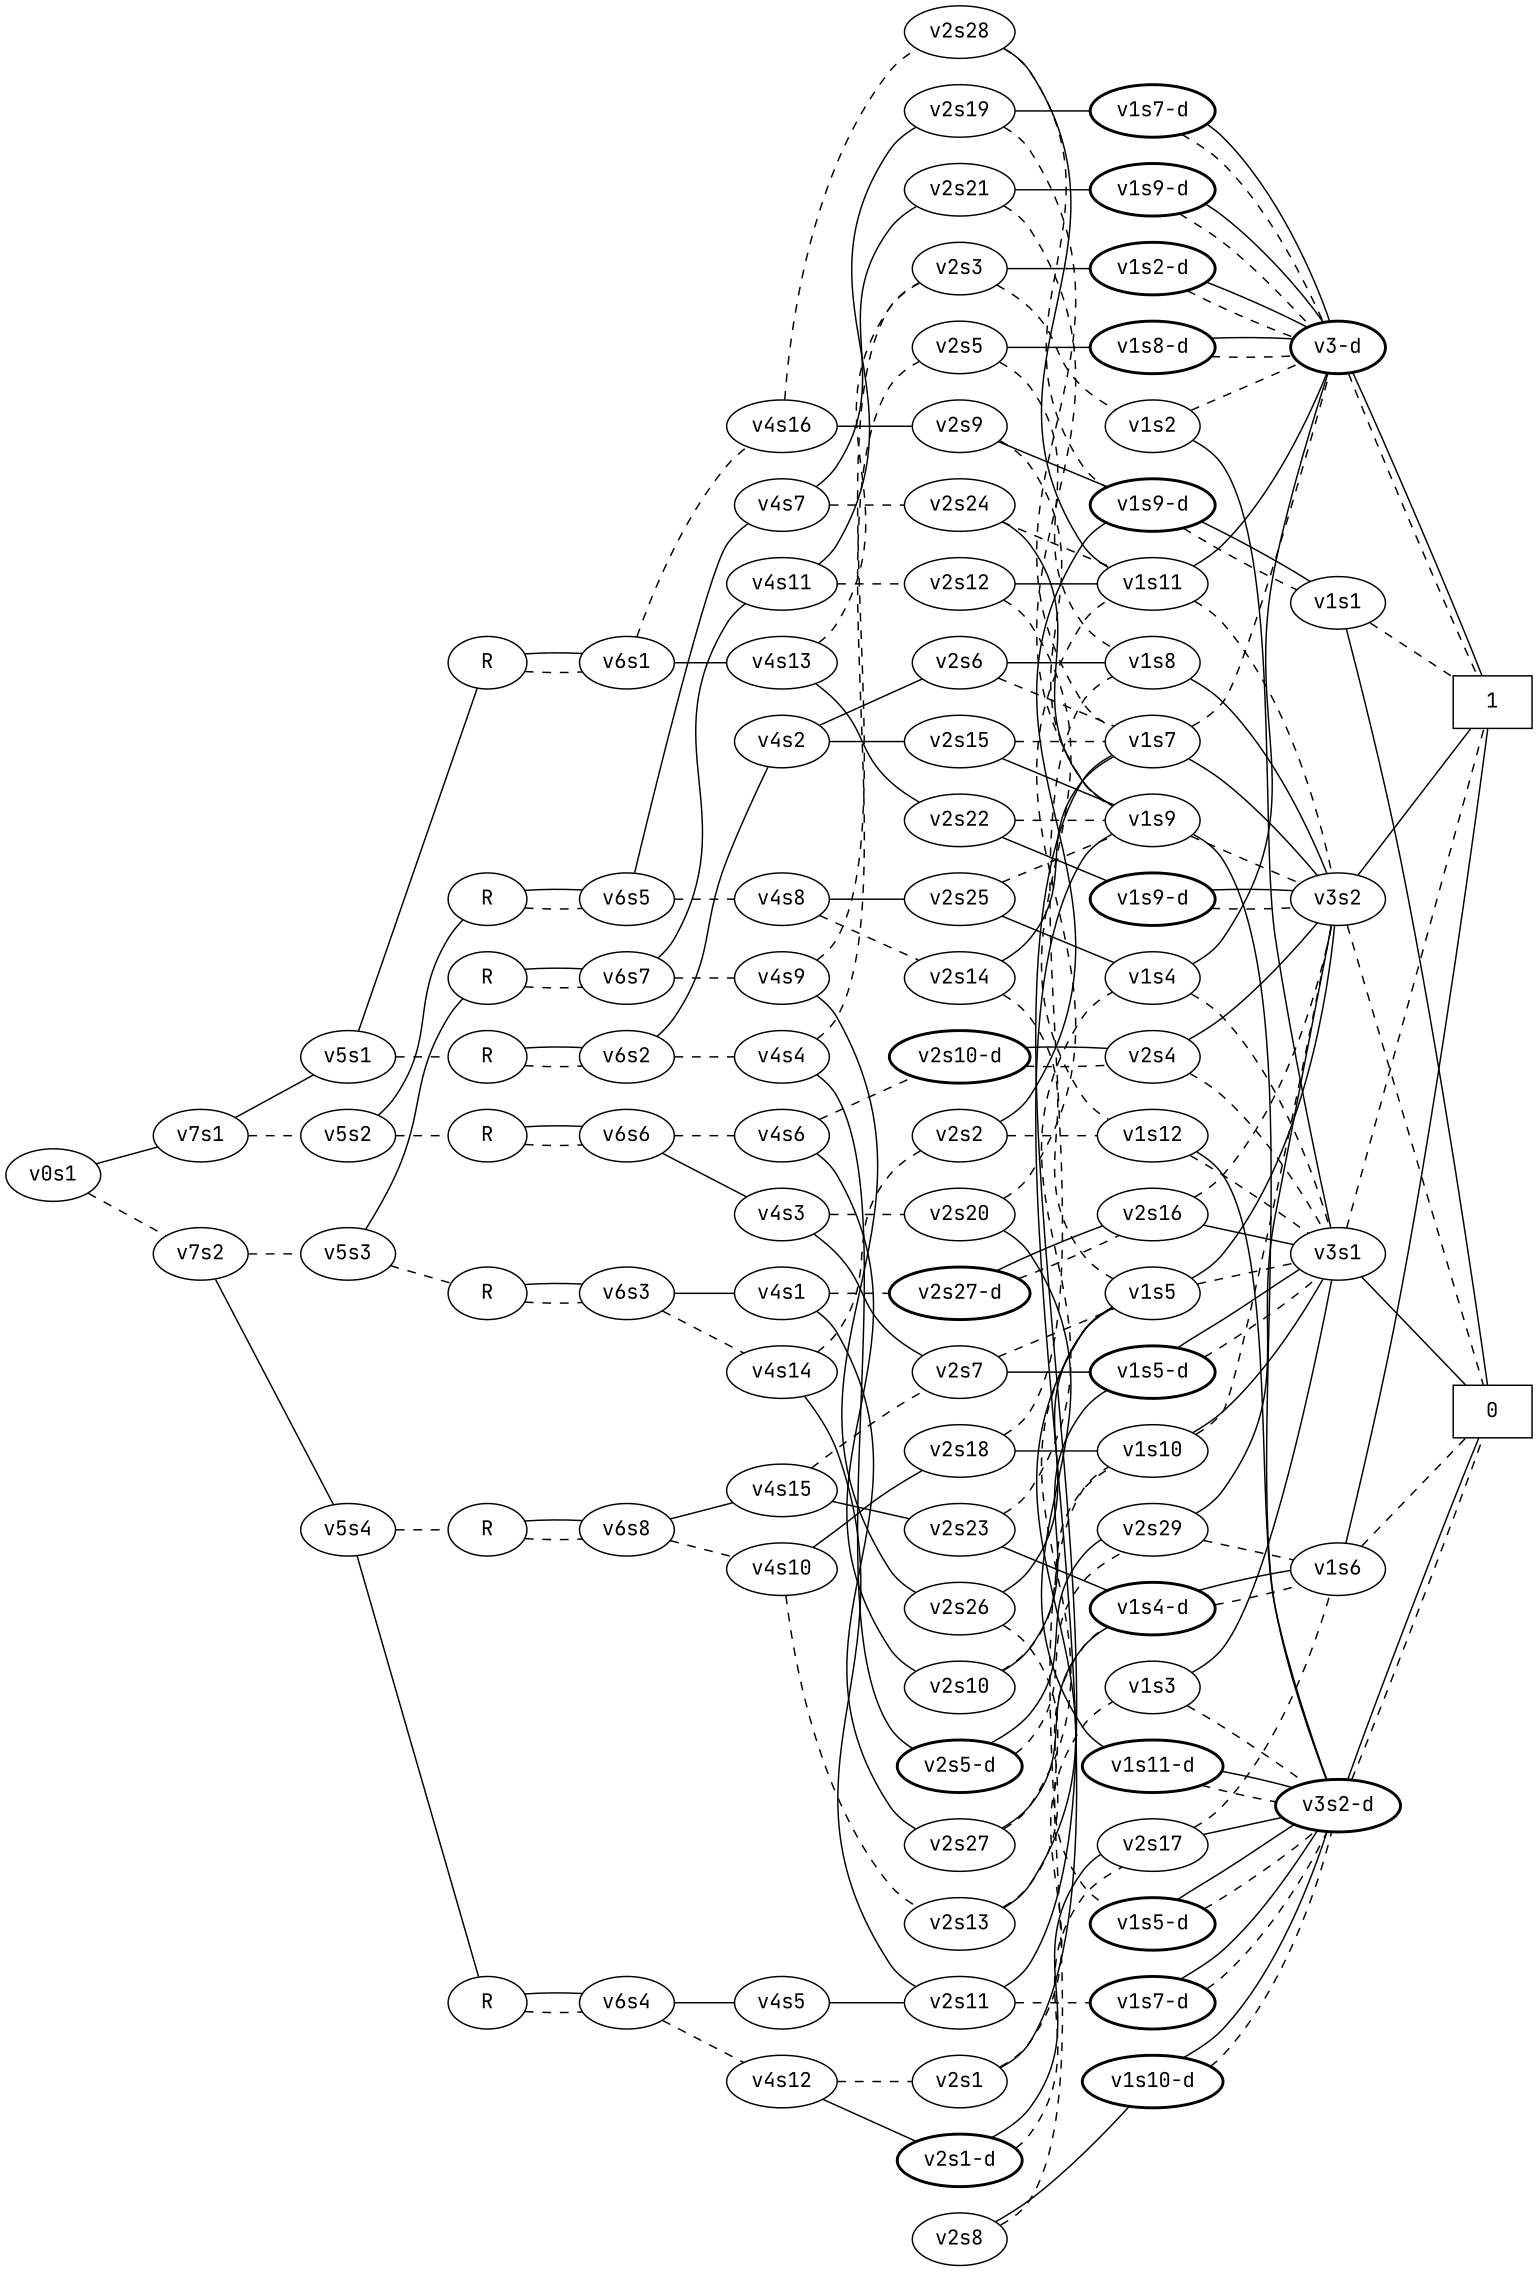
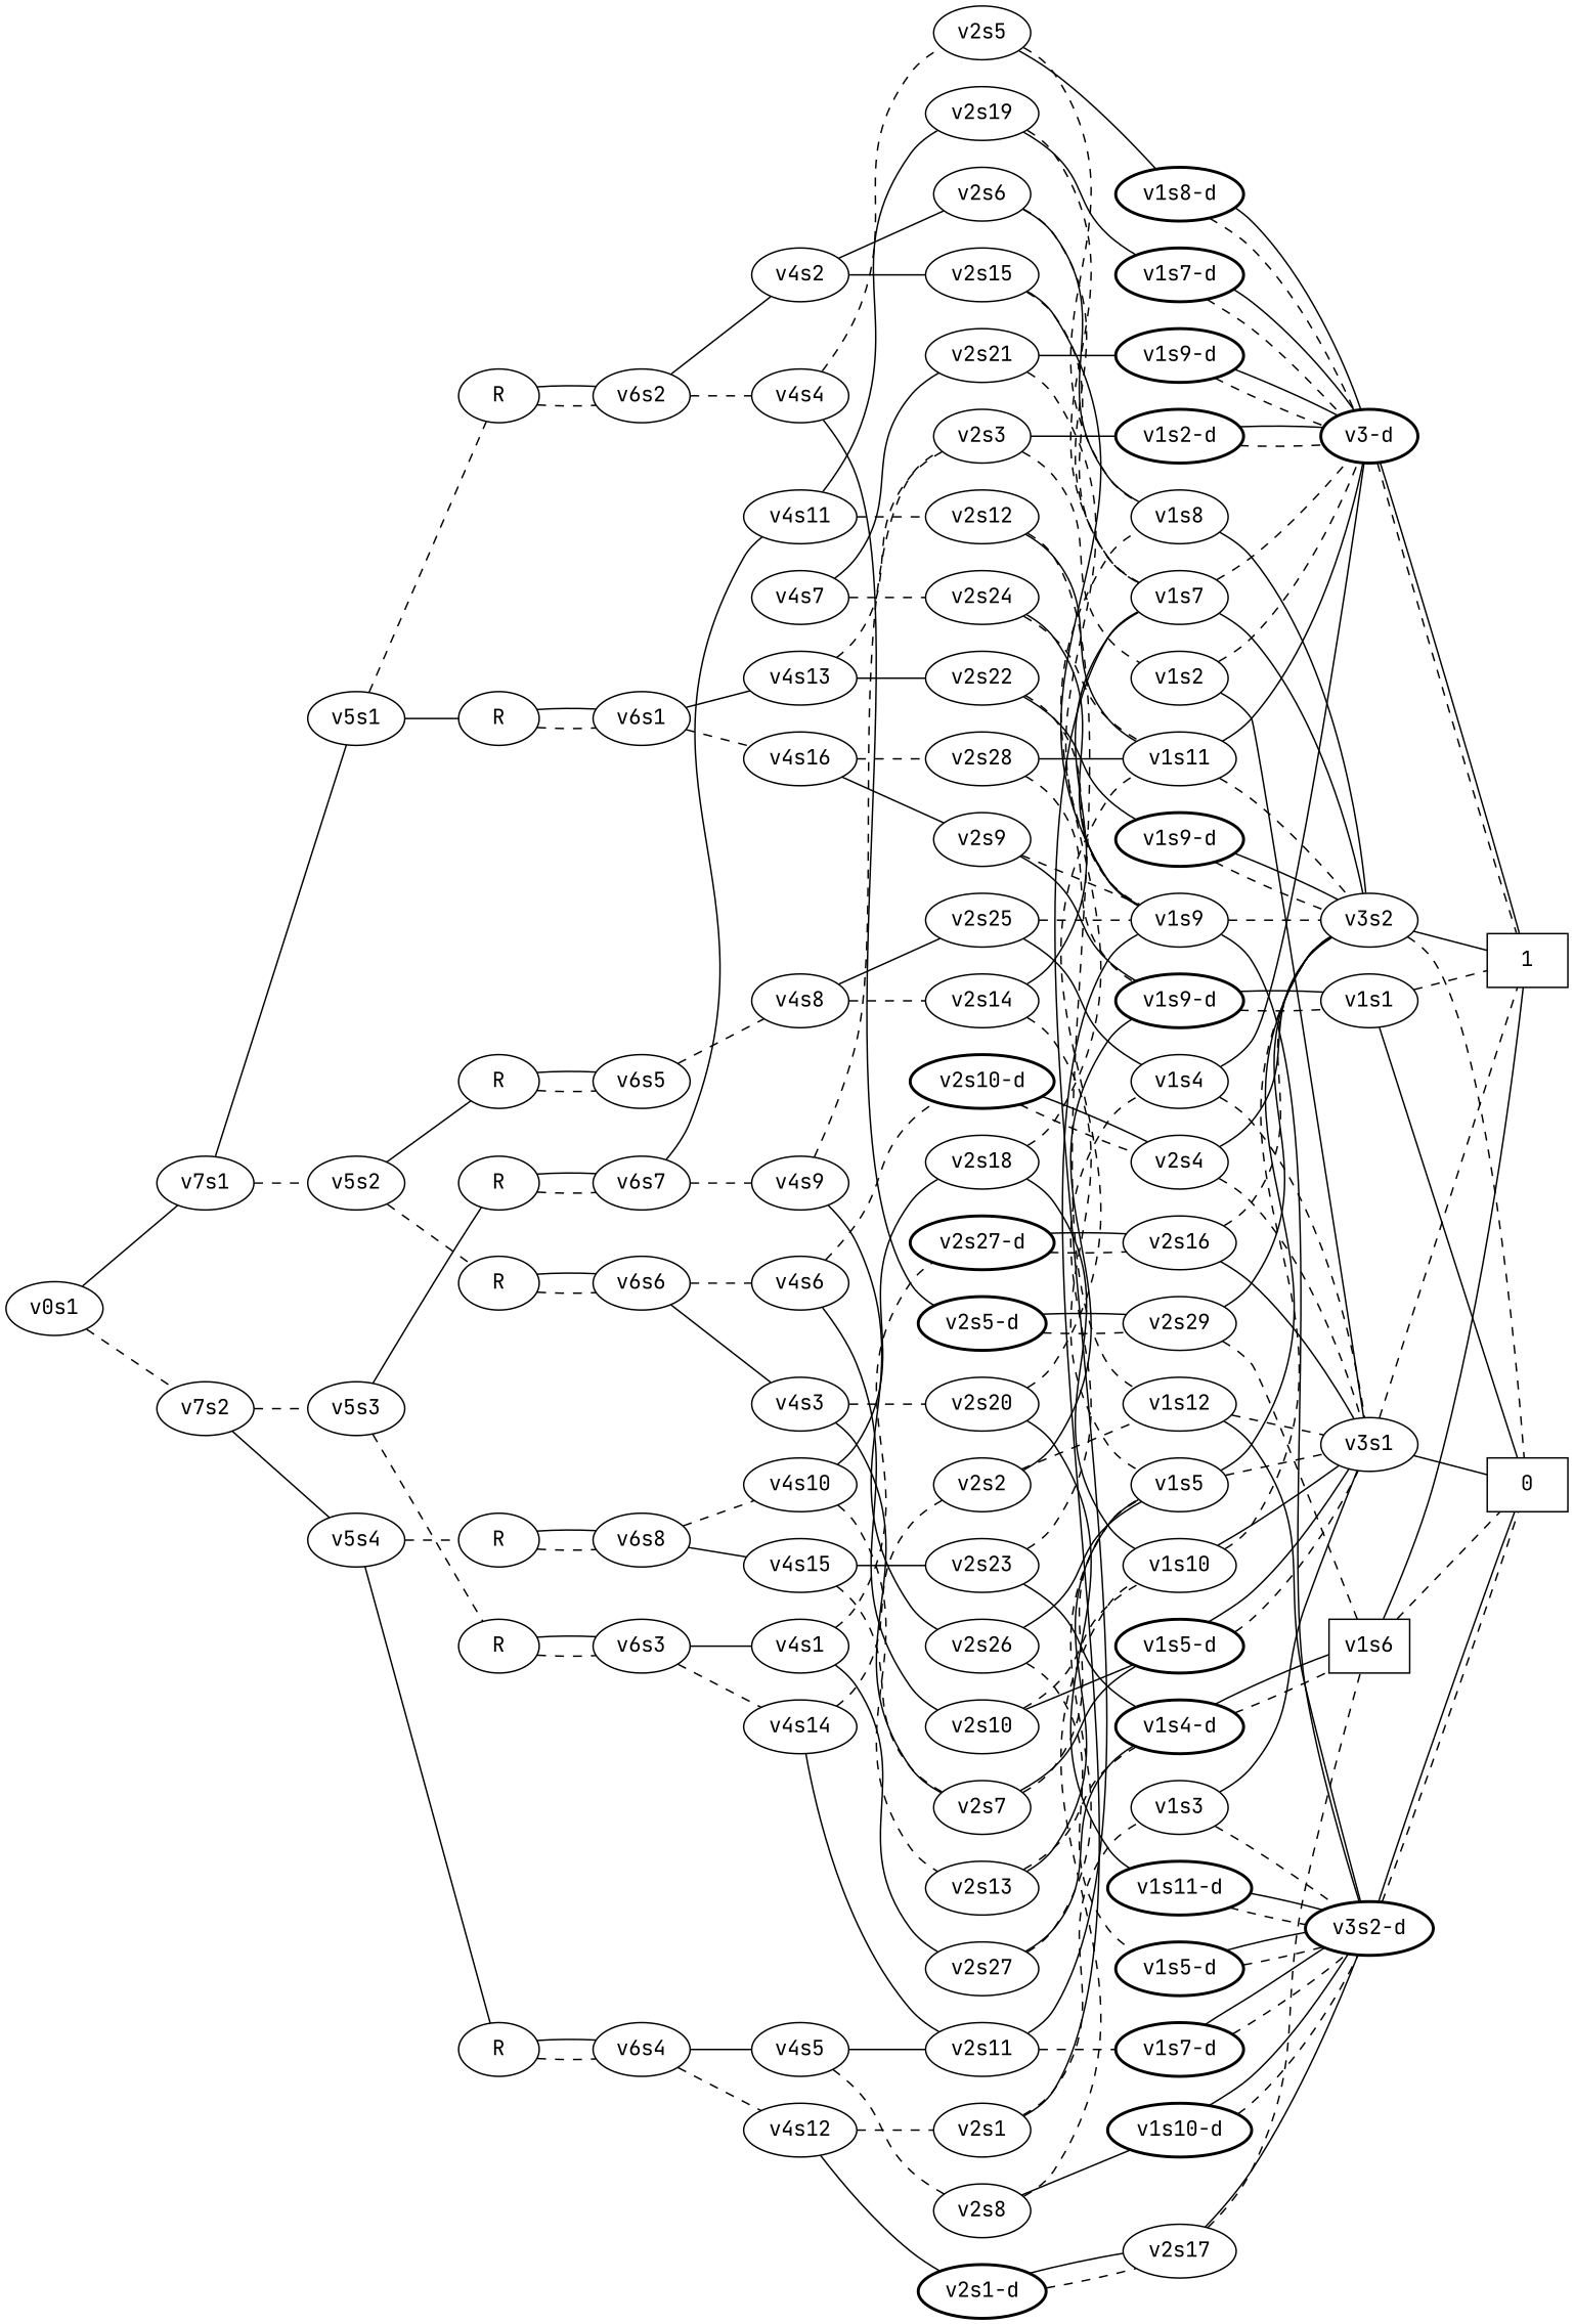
  graph {
    fontname="JetBrains Mono"
    rankdir=LR
    node [fontname="JetBrains Mono"]
    edge [fontname="JetBrains Mono" style=solid]
    n1 [label=v0s1]
    n2 [label=v7s1]
    n3 [label=v7s2]
    n4 [label=v5s1]
    n5 [label=v5s2]
    n6 [label=v5s4]
    n7 [label=v5s3]
    n8 [label=R]
    n9 [label=R]
    n10 [label=R]
    n11 [label=R]
    n12 [label=R]
    n13 [label=R]
    n14 [label=R]
    n15 [label=R]
    n16 [label=v6s1]
    n17 [label=v6s2]
    n18 [label=v6s5]
    n19 [label=v6s6]
    n20 [label=v4s13]
    n21 [label=v4s16]
    n22 [label=v4s2]
    n23 [label=v4s4]
    n24 [label=v2s22]
    n25 [label=v2s3]
    n26 [label=v2s9]
    n27 [label=v2s28]
    n28 [label="v1s9-d" style=bold]
    n29 [label=v1s9]
    n30 [label="v1s2-d" style=bold]
    n31 [label=v1s2]
    n32 [label="v1s9-d" style=bold]
    n33 [label=v1s11]
    n34 [label=v3s2]
    n35 [label="v3s2-d" style=bold]
    n36 [label="v3-d" style=bold]
    n37 [label=v3s1]
    n38 [label=1 shape=box]
    n39 [label=0 shape=box]
    n40 [label=v1s1]
    n41 [label=v2s6]
    n42 [label=v2s15]
    n43 [label="v2s5-d" style=bold]
    n44 [label=v2s5]
    n45 [label=v1s8]
    n46 [label=v1s7]
    n47 [label=v2s29]
    n48 [label="v1s8-d" style=bold]
-   n49 [label=v1s6]
+   n49 [label=v1s6 shape=box]
    n50 [label=v4s7]
    n51 [label=v4s8]
    n52 [label=v4s3]
    n53 [label=v4s6]
    n54 [label=v2s21]
    n55 [label=v2s24]
    n56 [label=v2s25]
    n57 [label=v2s14]
    n58 [label="v1s9-d" style=bold]
    n59 [label=v1s4]
    n60 [label=v1s5]
    n61 [label=v2s7]
    n62 [label=v2s20]
    n63 [label=v2s10]
    n64 [label="v2s10-d" style=bold]
    n65 [label="v1s5-d" style=bold]
    n66 [label="v1s11-d" style=bold]
    n67 [label=v1s10]
    n68 [label=v2s4]
    n69 [label=v6s4]
    n70 [label=v6s8]
    n71 [label=v6s7]
    n72 [label=v6s3]
    n73 [label=v4s5]
    n74 [label=v4s12]
    n75 [label=v4s15]
    n76 [label=v4s10]
    n77 [label=v2s11]
    n78 [label=v2s8]
    n79 [label="v2s1-d" style=bold]
    n80 [label=v2s1]
    n81 [label="v1s7-d" style=bold]
    n82 [label="v1s10-d" style=bold]
    n83 [label=v2s17]
    n84 [label=v1s3]
    n85 [label=v2s23]
    n86 [label=v2s18]
    n87 [label=v2s13]
    n88 [label="v1s4-d" style=bold]
    n89 [label=v4s11]
    n90 [label=v4s9]
    n91 [label=v4s1]
    n92 [label=v4s14]
    n93 [label=v2s19]
    n94 [label=v2s12]
    n95 [label=v2s26]
    n96 [label="v1s7-d" style=bold]
    n97 [label=v1s12]
    n98 [label="v1s5-d" style=bold]
    n99 [label=v2s27]
    n100 [label="v2s27-d" style=bold]
    n101 [label=v2s2]
    n102 [label=v2s16]
    n1 -- n2
    n1 -- n3 [style=dashed]
    n2 -- n4
    n2 -- n5 [style=dashed]
    n3 -- n6
    n3 -- n7 [style=dashed]
    n4 -- n8
    n4 -- n9 [style=dashed]
    n5 -- n10
    n5 -- n11 [style=dashed]
    n6 -- n12
    n6 -- n13 [style=dashed]
    n7 -- n14
    n7 -- n15 [style=dashed]
    n8 -- n16 [style=dashed]
    n8 -- n16
    n9 -- n17 [style=dashed]
    n9 -- n17
    n10 -- n18 [style=dashed]
    n10 -- n18
    n11 -- n19 [style=dashed]
    n11 -- n19
    n12 -- n69 [style=dashed]
    n12 -- n69
    n13 -- n70 [style=dashed]
    n13 -- n70
    n14 -- n71 [style=dashed]
    n14 -- n71
    n15 -- n72 [style=dashed]
    n15 -- n72
    n16 -- n20
    n16 -- n21 [style=dashed]
    n17 -- n22
    n17 -- n23 [style=dashed]
-   n18 -- n50
    n18 -- n51 [style=dashed]
    n19 -- n52
    n19 -- n53 [style=dashed]
    n20 -- n24
    n20 -- n25 [style=dashed]
    n21 -- n26
    n21 -- n27 [style=dashed]
    n22 -- n41
    n22 -- n42
    n23 -- n43
    n23 -- n44 [style=dashed]
    n24 -- n28
    n24 -- n29 [style=dashed]
    n25 -- n30
    n25 -- n31 [style=dashed]
    n26 -- n29 [style=dashed]
    n26 -- n32
    n27 -- n32 [style=dashed]
    n27 -- n33
    n28 -- n34 [style=dashed]
    n28 -- n34
    n29 -- n34 [style=dashed]
    n29 -- n35
    n30 -- n36 [style=dashed]
    n30 -- n36
    n31 -- n36 [style=dashed]
    n31 -- n37
    n32 -- n40 [style=dashed]
    n32 -- n40
    n33 -- n34 [style=dashed]
    n33 -- n36
    n34 -- n38
    n34 -- n39 [style=dashed]
    n35 -- n39 [style=dashed]
    n35 -- n39
    n36 -- n38 [style=dashed]
    n36 -- n38
    n37 -- n38 [style=dashed]
    n37 -- n39
    n40 -- n38 [style=dashed]
    n40 -- n39
    n41 -- n45
    n41 -- n46 [style=dashed]
    n42 -- n29
    n42 -- n46 [style=dashed]
    n43 -- n47 [style=dashed]
    n43 -- n47
    n44 -- n45 [style=dashed]
    n44 -- n48
    n45 -- n34
    n46 -- n34
    n46 -- n36 [style=dashed]
    n47 -- n34
    n47 -- n49 [style=dashed]
    n48 -- n36 [style=dashed]
    n48 -- n36
    n49 -- n38
    n49 -- n39 [style=dashed]
    n50 -- n54
    n50 -- n55 [style=dashed]
    n51 -- n56
    n51 -- n57 [style=dashed]
    n52 -- n61
    n52 -- n62 [style=dashed]
    n53 -- n63
    n53 -- n64 [style=dashed]
    n54 -- n29 [style=dashed]
    n54 -- n58
    n55 -- n29
    n55 -- n33 [style=dashed]
    n56 -- n29 [style=dashed]
    n56 -- n59
    n57 -- n46
    n57 -- n60 [style=dashed]
    n58 -- n36 [style=dashed]
    n58 -- n36
    n59 -- n36
    n59 -- n37 [style=dashed]
    n60 -- n34
    n60 -- n37 [style=dashed]
    n61 -- n60 [style=dashed]
    n61 -- n65
    n62 -- n33 [style=dashed]
    n62 -- n66
    n63 -- n65
    n63 -- n67 [style=dashed]
    n64 -- n68 [style=dashed]
    n64 -- n68
    n65 -- n37 [style=dashed]
    n65 -- n37
    n66 -- n35 [style=dashed]
    n66 -- n35
    n67 -- n34 [style=dashed]
    n67 -- n37
    n68 -- n34
    n68 -- n37 [style=dashed]
    n69 -- n73
    n69 -- n74 [style=dashed]
    n70 -- n75
    n70 -- n76 [style=dashed]
    n71 -- n89
    n71 -- n90 [style=dashed]
    n72 -- n91
    n72 -- n92 [style=dashed]
    n73 -- n77
+   n73 -- n78 [style=dashed]
    n74 -- n79
    n74 -- n80 [style=dashed]
    n75 -- n61 [style=dashed]
    n75 -- n85
    n76 -- n86
    n76 -- n87 [style=dashed]
    n77 -- n46
    n77 -- n81 [style=dashed]
    n78 -- n67 [style=dashed]
    n78 -- n82
    n79 -- n83 [style=dashed]
    n79 -- n83
    n80 -- n29
    n80 -- n84 [style=dashed]
    n81 -- n35 [style=dashed]
    n81 -- n35
    n82 -- n35 [style=dashed]
    n82 -- n35
    n83 -- n35
    n83 -- n49 [style=dashed]
    n84 -- n35 [style=dashed]
    n84 -- n37
    n85 -- n59 [style=dashed]
    n85 -- n88
    n86 -- n45 [style=dashed]
    n86 -- n67
    n87 -- n60
    n87 -- n88 [style=dashed]
    n88 -- n49 [style=dashed]
    n88 -- n49
    n89 -- n93
    n89 -- n94 [style=dashed]
    n90 -- n25 [style=dashed]
    n90 -- n95
    n91 -- n99
    n91 -- n100 [style=dashed]
    n92 -- n77
    n92 -- n101 [style=dashed]
    n93 -- n46 [style=dashed]
    n93 -- n96
    n94 -- n33
    n94 -- n97 [style=dashed]
    n95 -- n60
    n95 -- n98 [style=dashed]
    n96 -- n36 [style=dashed]
    n96 -- n36
    n97 -- n35
    n97 -- n37 [style=dashed]
    n98 -- n35 [style=dashed]
    n98 -- n35
    n99 -- n60 [style=dashed]
    n99 -- n88
    n100 -- n102 [style=dashed]
    n100 -- n102
    n101 -- n32
    n101 -- n97 [style=dashed]
    n102 -- n34 [style=dashed]
    n102 -- n37
  }
